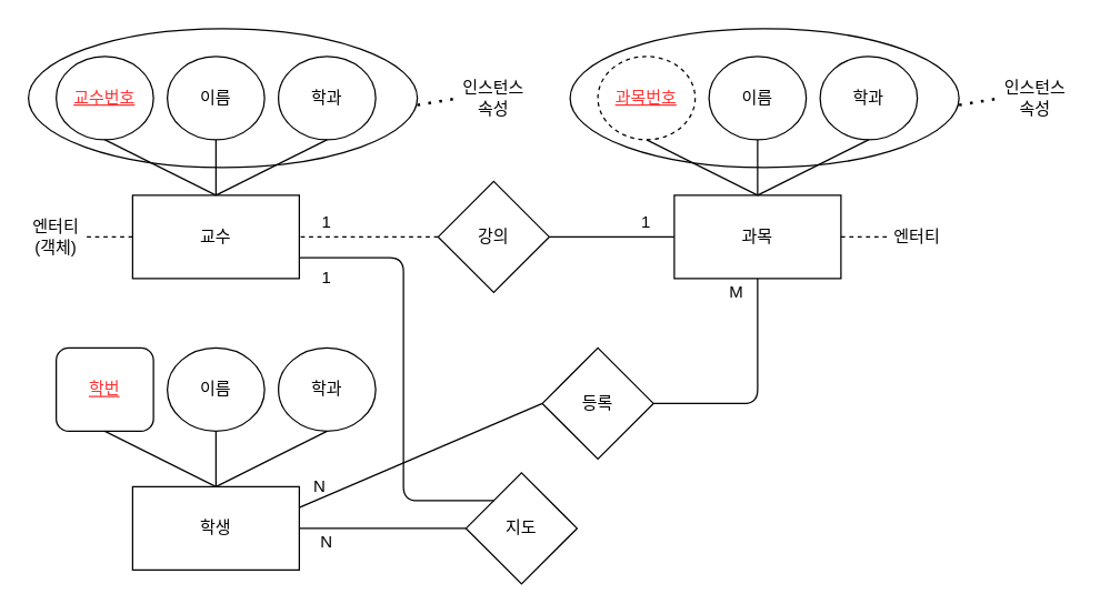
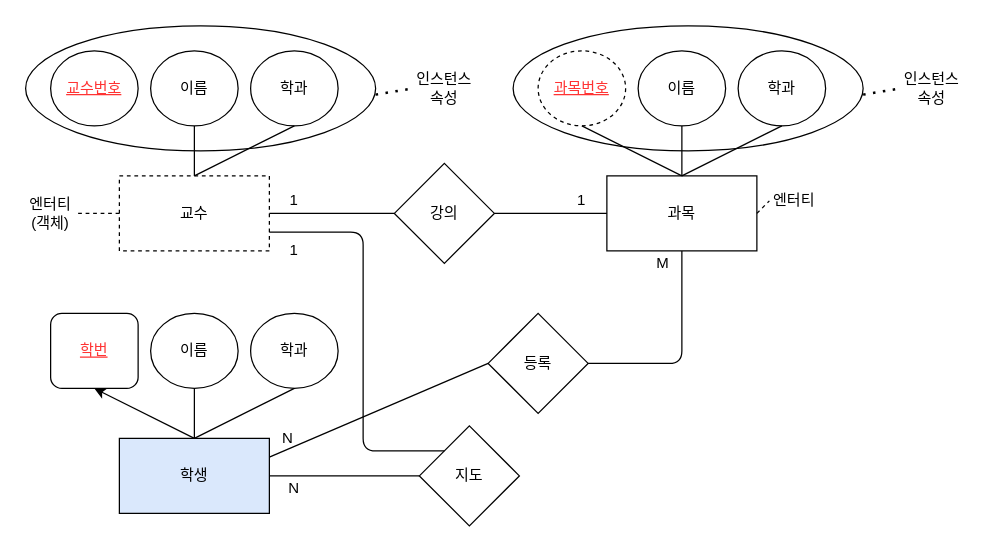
  <mxCell id="0" />
  <mxCell id="1" parent="0" />
  <mxCell id="2" value="" style="ellipse;whiteSpace=wrap;html=1;" parent="1" vertex="1"><mxGeometry x="20" y="20" width="280" height="100" as="geometry" /></mxCell>
- <mxCell id="3" value="&lt;font style=&quot;vertical-align: inherit&quot;&gt;&lt;font style=&quot;vertical-align: inherit&quot;&gt;교수&lt;/font&gt;&lt;/font&gt;" style="rounded=0;whiteSpace=wrap;html=1;" parent="1" vertex="1"><mxGeometry x="95" y="140" width="120" height="60" as="geometry" /></mxCell>
+ <mxCell id="3" value="&lt;font style=&quot;vertical-align: inherit&quot;&gt;&lt;font style=&quot;vertical-align: inherit&quot;&gt;교수&lt;/font&gt;&lt;/font&gt;" style="rounded=0;whiteSpace=wrap;html=1;dashed=1;" parent="1" vertex="1"><mxGeometry x="95" y="140" width="120" height="60" as="geometry" /></mxCell>
  <mxCell id="4" value="&lt;font style=&quot;vertical-align: inherit&quot;&gt;&lt;font style=&quot;vertical-align: inherit&quot;&gt;교수번호&lt;/font&gt;&lt;/font&gt;" style="ellipse;whiteSpace=wrap;html=1;fontStyle=4;fontColor=#FF3333;" parent="1" vertex="1"><mxGeometry x="40" y="40" width="70" height="60" as="geometry" /></mxCell>
  <mxCell id="5" value="&lt;font style=&quot;vertical-align: inherit&quot;&gt;&lt;font style=&quot;vertical-align: inherit&quot;&gt;이름&lt;/font&gt;&lt;/font&gt;" style="ellipse;whiteSpace=wrap;html=1;" parent="1" vertex="1"><mxGeometry x="120" y="40" width="70" height="60" as="geometry" /></mxCell>
  <mxCell id="6" value="&lt;font style=&quot;vertical-align: inherit&quot;&gt;&lt;font style=&quot;vertical-align: inherit&quot;&gt;학과&lt;/font&gt;&lt;/font&gt;" style="ellipse;whiteSpace=wrap;html=1;" parent="1" vertex="1"><mxGeometry x="200" y="40" width="70" height="60" as="geometry" /></mxCell>
- <mxCell id="7" value="" style="endArrow=none;html=1;entryX=0.5;entryY=1;entryDx=0;entryDy=0;exitX=0.5;exitY=0;exitDx=0;exitDy=0;" parent="1" source="3" target="4" edge="1"><mxGeometry width="50" height="50" relative="1" as="geometry"><mxPoint x="400" y="440" as="sourcePoint" /><mxPoint x="450" y="390" as="targetPoint" /></mxGeometry></mxCell>
  <mxCell id="8" value="" style="endArrow=none;html=1;entryX=0.5;entryY=1;entryDx=0;entryDy=0;exitX=0.5;exitY=0;exitDx=0;exitDy=0;" parent="1" source="3" target="5" edge="1"><mxGeometry width="50" height="50" relative="1" as="geometry"><mxPoint x="170" y="150" as="sourcePoint" /><mxPoint x="85" y="110" as="targetPoint" /></mxGeometry></mxCell>
  <mxCell id="9" value="" style="endArrow=none;html=1;entryX=0.5;entryY=1;entryDx=0;entryDy=0;exitX=0.5;exitY=0;exitDx=0;exitDy=0;" parent="1" source="3" target="6" edge="1"><mxGeometry width="50" height="50" relative="1" as="geometry"><mxPoint x="400" y="440" as="sourcePoint" /><mxPoint x="450" y="390" as="targetPoint" /></mxGeometry></mxCell>
  <mxCell id="10" value="엔터티&lt;br&gt;(객체)" style="text;html=1;strokeColor=none;fillColor=none;align=center;verticalAlign=middle;whiteSpace=wrap;rounded=0;" parent="1" vertex="1"><mxGeometry x="20" y="160" width="40" height="20" as="geometry" /></mxCell>
  <mxCell id="11" value="&lt;font style=&quot;vertical-align: inherit&quot;&gt;&lt;font style=&quot;vertical-align: inherit&quot;&gt;인스턴스 속성&lt;/font&gt;&lt;/font&gt;" style="text;html=1;strokeColor=none;fillColor=none;align=center;verticalAlign=middle;whiteSpace=wrap;rounded=0;" parent="1" vertex="1"><mxGeometry x="330" y="60" width="50" height="20" as="geometry" /></mxCell>
  <mxCell id="12" value="" style="endArrow=none;dashed=1;html=1;dashPattern=1 3;strokeWidth=2;entryX=0;entryY=0.5;entryDx=0;entryDy=0;exitX=1;exitY=0.5;exitDx=0;exitDy=0;" parent="1" target="11" edge="1"><mxGeometry width="50" height="50" relative="1" as="geometry"><mxPoint x="300" y="75" as="sourcePoint" /><mxPoint x="450" y="370" as="targetPoint" /></mxGeometry></mxCell>
  <mxCell id="13" value="" style="ellipse;whiteSpace=wrap;html=1;" parent="1" vertex="1"><mxGeometry x="410" y="20" width="280" height="100" as="geometry" /></mxCell>
  <mxCell id="14" value="&lt;font style=&quot;vertical-align: inherit&quot;&gt;&lt;font style=&quot;vertical-align: inherit&quot;&gt;과목&lt;/font&gt;&lt;/font&gt;" style="rounded=0;whiteSpace=wrap;html=1;" parent="1" vertex="1"><mxGeometry x="485" y="140" width="120" height="60" as="geometry" /></mxCell>
  <mxCell id="15" value="&lt;font style=&quot;vertical-align: inherit&quot;&gt;&lt;font style=&quot;vertical-align: inherit&quot;&gt;과목번호&lt;/font&gt;&lt;/font&gt;" style="ellipse;whiteSpace=wrap;html=1;fontStyle=4;fontColor=#FF3333;dashed=1;" parent="1" vertex="1"><mxGeometry x="430" y="40" width="70" height="60" as="geometry" /></mxCell>
  <mxCell id="16" value="&lt;font style=&quot;vertical-align: inherit&quot;&gt;&lt;font style=&quot;vertical-align: inherit&quot;&gt;이름&lt;/font&gt;&lt;/font&gt;" style="ellipse;whiteSpace=wrap;html=1;" parent="1" vertex="1"><mxGeometry x="510" y="40" width="70" height="60" as="geometry" /></mxCell>
  <mxCell id="17" value="&lt;font style=&quot;vertical-align: inherit&quot;&gt;&lt;font style=&quot;vertical-align: inherit&quot;&gt;학과&lt;/font&gt;&lt;/font&gt;" style="ellipse;whiteSpace=wrap;html=1;" parent="1" vertex="1"><mxGeometry x="590" y="40" width="70" height="60" as="geometry" /></mxCell>
  <mxCell id="18" value="" style="endArrow=none;html=1;entryX=0.5;entryY=1;entryDx=0;entryDy=0;exitX=0.5;exitY=0;exitDx=0;exitDy=0;" parent="1" source="14" target="15" edge="1"><mxGeometry width="50" height="50" relative="1" as="geometry"><mxPoint x="790" y="440" as="sourcePoint" /><mxPoint x="840" y="390" as="targetPoint" /></mxGeometry></mxCell>
  <mxCell id="19" value="" style="endArrow=none;html=1;entryX=0.5;entryY=1;entryDx=0;entryDy=0;exitX=0.5;exitY=0;exitDx=0;exitDy=0;" parent="1" source="14" target="16" edge="1"><mxGeometry width="50" height="50" relative="1" as="geometry"><mxPoint x="560" y="150" as="sourcePoint" /><mxPoint x="475" y="110" as="targetPoint" /></mxGeometry></mxCell>
  <mxCell id="20" value="" style="endArrow=none;html=1;entryX=0.5;entryY=1;entryDx=0;entryDy=0;exitX=0.5;exitY=0;exitDx=0;exitDy=0;" parent="1" source="14" target="17" edge="1"><mxGeometry width="50" height="50" relative="1" as="geometry"><mxPoint x="790" y="440" as="sourcePoint" /><mxPoint x="840" y="390" as="targetPoint" /></mxGeometry></mxCell>
- <mxCell id="21" value="&lt;font style=&quot;vertical-align: inherit&quot;&gt;&lt;font style=&quot;vertical-align: inherit&quot;&gt;엔터티&lt;/font&gt;&lt;/font&gt;" style="text;html=1;strokeColor=none;fillColor=none;align=center;verticalAlign=middle;whiteSpace=wrap;rounded=0;" parent="1" vertex="1"><mxGeometry x="640" y="160" width="40" height="20" as="geometry" /></mxCell>
+ <mxCell id="21" value="&lt;font style=&quot;vertical-align: inherit&quot;&gt;&lt;font style=&quot;vertical-align: inherit&quot;&gt;엔터티&lt;/font&gt;&lt;/font&gt;" style="text;html=1;strokeColor=none;fillColor=none;align=center;verticalAlign=middle;whiteSpace=wrap;rounded=0;" parent="1" vertex="1"><mxGeometry x="615" y="150" width="40" height="20" as="geometry" /></mxCell>
  <mxCell id="22" value="&lt;font style=&quot;vertical-align: inherit&quot;&gt;&lt;font style=&quot;vertical-align: inherit&quot;&gt;인스턴스 속성&lt;/font&gt;&lt;/font&gt;" style="text;html=1;strokeColor=none;fillColor=none;align=center;verticalAlign=middle;whiteSpace=wrap;rounded=0;" parent="1" vertex="1"><mxGeometry x="720" y="60" width="50" height="20" as="geometry" /></mxCell>
  <mxCell id="23" value="" style="endArrow=none;dashed=1;html=1;dashPattern=1 3;strokeWidth=2;entryX=0;entryY=0.5;entryDx=0;entryDy=0;exitX=1;exitY=0.5;exitDx=0;exitDy=0;" parent="1" target="22" edge="1"><mxGeometry width="50" height="50" relative="1" as="geometry"><mxPoint x="690" y="75" as="sourcePoint" /><mxPoint x="840" y="370" as="targetPoint" /></mxGeometry></mxCell>
  <mxCell id="24" value="" style="endArrow=none;dashed=1;html=1;entryX=0;entryY=0.5;entryDx=0;entryDy=0;exitX=1;exitY=0.5;exitDx=0;exitDy=0;" parent="1" source="14" target="21" edge="1"><mxGeometry width="50" height="50" relative="1" as="geometry"><mxPoint x="790" y="420" as="sourcePoint" /><mxPoint x="840" y="370" as="targetPoint" /></mxGeometry></mxCell>
  <mxCell id="25" value="&lt;font style=&quot;vertical-align: inherit&quot;&gt;&lt;font style=&quot;vertical-align: inherit&quot;&gt;&lt;font&gt;강&lt;/font&gt;의&lt;/font&gt;&lt;/font&gt;" style="rhombus;whiteSpace=wrap;html=1;" parent="1" vertex="1"><mxGeometry x="315" y="130" width="80" height="80" as="geometry" /></mxCell>
  <mxCell id="26" style="edgeStyle=orthogonalEdgeStyle;rounded=0;orthogonalLoop=1;jettySize=auto;html=1;exitX=0.5;exitY=1;exitDx=0;exitDy=0;fontColor=#000000;" parent="1" source="10" target="10" edge="1"><mxGeometry relative="1" as="geometry" /></mxCell>
  <mxCell id="27" value="" style="endArrow=none;dashed=1;html=1;fontColor=#000000;entryX=1;entryY=0.5;entryDx=0;entryDy=0;exitX=0;exitY=0.5;exitDx=0;exitDy=0;" parent="1" source="3" target="10" edge="1"><mxGeometry width="50" height="50" relative="1" as="geometry"><mxPoint x="400" y="410" as="sourcePoint" /><mxPoint x="450" y="360" as="targetPoint" /></mxGeometry></mxCell>
- <mxCell id="28" value="" style="endArrow=none;html=1;fontColor=#000000;entryX=1;entryY=0.5;entryDx=0;entryDy=0;exitX=0;exitY=0.5;exitDx=0;exitDy=0;dashed=1;" parent="1" source="25" target="3" edge="1"><mxGeometry width="50" height="50" relative="1" as="geometry"><mxPoint x="400" y="410" as="sourcePoint" /><mxPoint x="450" y="360" as="targetPoint" /></mxGeometry></mxCell>
+ <mxCell id="28" value="" style="endArrow=none;html=1;fontColor=#000000;entryX=1;entryY=0.5;entryDx=0;entryDy=0;exitX=0;exitY=0.5;exitDx=0;exitDy=0;" parent="1" source="25" target="3" edge="1"><mxGeometry width="50" height="50" relative="1" as="geometry"><mxPoint x="400" y="410" as="sourcePoint" /><mxPoint x="450" y="360" as="targetPoint" /></mxGeometry></mxCell>
  <mxCell id="29" value="" style="endArrow=none;html=1;fontColor=#000000;entryX=1;entryY=0.5;entryDx=0;entryDy=0;exitX=0;exitY=0.5;exitDx=0;exitDy=0;" parent="1" source="14" target="25" edge="1"><mxGeometry width="50" height="50" relative="1" as="geometry"><mxPoint x="325" y="180" as="sourcePoint" /><mxPoint x="225" y="180" as="targetPoint" /></mxGeometry></mxCell>
- <mxCell id="30" value="학생" style="rounded=0;whiteSpace=wrap;html=1;" parent="1" vertex="1"><mxGeometry x="95" y="350" width="120" height="60" as="geometry" /></mxCell>
+ <mxCell id="30" value="학생" style="rounded=0;whiteSpace=wrap;html=1;fillColor=#dae8fc;" parent="1" vertex="1"><mxGeometry x="95" y="350" width="120" height="60" as="geometry" /></mxCell>
  <mxCell id="31" value="학번" style="whiteSpace=wrap;html=1;fontStyle=4;fontColor=#FF3333;rounded=1;" parent="1" vertex="1"><mxGeometry x="40" y="250" width="70" height="60" as="geometry" /></mxCell>
  <mxCell id="32" value="&lt;font style=&quot;vertical-align: inherit&quot;&gt;&lt;font style=&quot;vertical-align: inherit&quot;&gt;이름&lt;/font&gt;&lt;/font&gt;" style="ellipse;whiteSpace=wrap;html=1;" parent="1" vertex="1"><mxGeometry x="120" y="250" width="70" height="60" as="geometry" /></mxCell>
  <mxCell id="33" value="&lt;font style=&quot;vertical-align: inherit&quot;&gt;&lt;font style=&quot;vertical-align: inherit&quot;&gt;학과&lt;/font&gt;&lt;/font&gt;" style="ellipse;whiteSpace=wrap;html=1;" parent="1" vertex="1"><mxGeometry x="200" y="250" width="70" height="60" as="geometry" /></mxCell>
- <mxCell id="34" value="" style="endArrow=none;html=1;entryX=0.5;entryY=1;entryDx=0;entryDy=0;exitX=0.5;exitY=0;exitDx=0;exitDy=0;" parent="1" source="30" target="31" edge="1"><mxGeometry width="50" height="50" relative="1" as="geometry"><mxPoint x="400" y="650" as="sourcePoint" /><mxPoint x="450" y="600" as="targetPoint" /></mxGeometry></mxCell>
+ <mxCell id="34" value="" style="endArrow=classic;html=1;entryX=0.5;entryY=1;entryDx=0;entryDy=0;exitX=0.5;exitY=0;exitDx=0;exitDy=0;" parent="1" source="30" target="31" edge="1"><mxGeometry width="50" height="50" relative="1" as="geometry"><mxPoint x="400" y="650" as="sourcePoint" /><mxPoint x="450" y="600" as="targetPoint" /></mxGeometry></mxCell>
  <mxCell id="35" value="" style="endArrow=none;html=1;entryX=0.5;entryY=1;entryDx=0;entryDy=0;exitX=0.5;exitY=0;exitDx=0;exitDy=0;" parent="1" source="30" target="32" edge="1"><mxGeometry width="50" height="50" relative="1" as="geometry"><mxPoint x="170" y="360" as="sourcePoint" /><mxPoint x="85" y="320" as="targetPoint" /></mxGeometry></mxCell>
  <mxCell id="36" value="" style="endArrow=none;html=1;entryX=0.5;entryY=1;entryDx=0;entryDy=0;exitX=0.5;exitY=0;exitDx=0;exitDy=0;" parent="1" source="30" target="33" edge="1"><mxGeometry width="50" height="50" relative="1" as="geometry"><mxPoint x="400" y="650" as="sourcePoint" /><mxPoint x="450" y="600" as="targetPoint" /></mxGeometry></mxCell>
  <mxCell id="37" value="지도" style="rhombus;whiteSpace=wrap;html=1;" parent="1" vertex="1"><mxGeometry x="335" y="340" width="80" height="80" as="geometry" /></mxCell>
  <mxCell id="38" value="" style="endArrow=none;html=1;fontColor=#000000;entryX=0;entryY=0.5;entryDx=0;entryDy=0;exitX=1;exitY=0.5;exitDx=0;exitDy=0;" parent="1" source="30" target="37" edge="1"><mxGeometry width="50" height="50" relative="1" as="geometry"><mxPoint x="400" y="410" as="sourcePoint" /><mxPoint x="450" y="360" as="targetPoint" /></mxGeometry></mxCell>
  <mxCell id="39" value="" style="endArrow=none;html=1;fontColor=#000000;entryX=1;entryY=0.75;entryDx=0;entryDy=0;exitX=0;exitY=0;exitDx=0;exitDy=0;" parent="1" source="37" target="3" edge="1"><mxGeometry width="50" height="50" relative="1" as="geometry"><mxPoint x="350" y="350" as="sourcePoint" /><mxPoint x="450" y="360" as="targetPoint" /><Array as="points"><mxPoint x="290" y="360" /><mxPoint x="290" y="185" /></Array></mxGeometry></mxCell>
  <mxCell id="40" value="N" style="text;html=1;strokeColor=none;fillColor=none;align=center;verticalAlign=middle;whiteSpace=wrap;rounded=0;fontColor=#000000;" parent="1" vertex="1"><mxGeometry x="215" y="380" width="40" height="20" as="geometry" /></mxCell>
  <mxCell id="41" value="1" style="text;html=1;strokeColor=none;fillColor=none;align=center;verticalAlign=middle;whiteSpace=wrap;rounded=0;fontColor=#000000;" parent="1" vertex="1"><mxGeometry x="215" y="190" width="40" height="20" as="geometry" /></mxCell>
  <mxCell id="42" value="1" style="text;html=1;strokeColor=none;fillColor=none;align=center;verticalAlign=middle;whiteSpace=wrap;rounded=0;fontColor=#000000;" parent="1" vertex="1"><mxGeometry x="215" y="150" width="40" height="20" as="geometry" /></mxCell>
  <mxCell id="43" value="1" style="text;html=1;strokeColor=none;fillColor=none;align=center;verticalAlign=middle;whiteSpace=wrap;rounded=0;fontColor=#000000;" parent="1" vertex="1"><mxGeometry x="445" y="150" width="40" height="20" as="geometry" /></mxCell>
  <mxCell id="44" value="" style="endArrow=none;html=1;fontColor=#000000;entryX=0;entryY=0.5;entryDx=0;entryDy=0;exitX=1;exitY=0.25;exitDx=0;exitDy=0;" parent="1" source="30" target="45" edge="1"><mxGeometry width="50" height="50" relative="1" as="geometry"><mxPoint x="400" y="410" as="sourcePoint" /><mxPoint x="500" y="380" as="targetPoint" /></mxGeometry></mxCell>
  <mxCell id="45" value="등록" style="rhombus;whiteSpace=wrap;html=1;fontColor=#000000;" parent="1" vertex="1"><mxGeometry x="390" y="250" width="80" height="80" as="geometry" /></mxCell>
  <mxCell id="46" value="N" style="text;html=1;strokeColor=none;fillColor=none;align=center;verticalAlign=middle;whiteSpace=wrap;rounded=0;fontColor=#000000;" parent="1" vertex="1"><mxGeometry x="210" y="340" width="40" height="20" as="geometry" /></mxCell>
  <mxCell id="47" value="M" style="text;html=1;strokeColor=none;fillColor=none;align=center;verticalAlign=middle;whiteSpace=wrap;rounded=0;fontColor=#000000;" parent="1" vertex="1"><mxGeometry x="510" y="200" width="40" height="20" as="geometry" /></mxCell>
  <mxCell id="48" value="" style="endArrow=none;html=1;fontColor=#000000;exitX=1;exitY=0.5;exitDx=0;exitDy=0;" parent="1" source="45" edge="1"><mxGeometry width="50" height="50" relative="1" as="geometry"><mxPoint x="470" y="290" as="sourcePoint" /><mxPoint x="545" y="200" as="targetPoint" /><Array as="points"><mxPoint x="545" y="290" /></Array></mxGeometry></mxCell>
